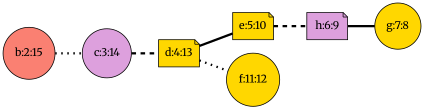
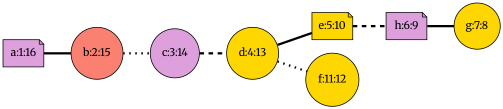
  graph {
    fontname=Merriweather
    rankdir=LR
    node [fillcolor=gold fontname=Merriweather shape=circle style=filled]
    edge [fontname=Merriweather penwidth=3 style=bold]
+   n1 [fillcolor=plum label="a:1:16" shape=note]
    n2 [fillcolor=salmon label="b:2:15"]
    n3 [fillcolor=plum label="c:3:14"]
-   n4 [label="d:4:13" shape=note]
+   n4 [label="d:4:13"]
    n5 [label="e:5:10" shape=note]
    n6 [label="f:11:12"]
    n7 [fillcolor=plum label="h:6:9" shape=note]
    n8 [label="g:7:8"]
+   n1 -- n2
    n2 -- n3 [style=dotted]
    n3 -- n4 [style=dashed]
    n4 -- n5
    n4 -- n6 [style=dotted]
    n5 -- n7 [style=dashed]
    n7 -- n8
  }
